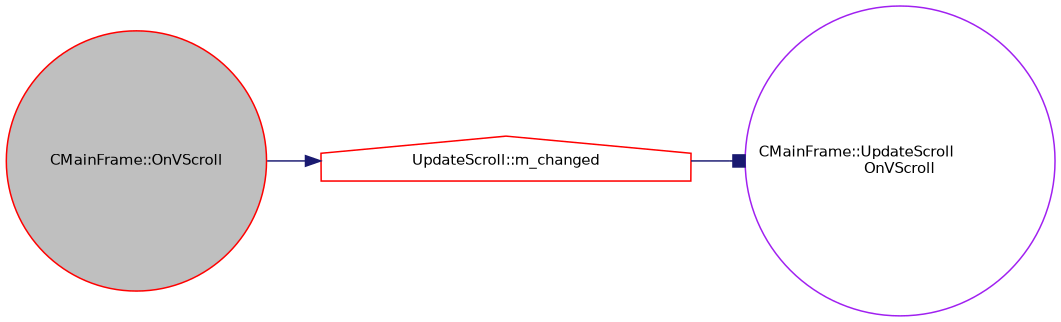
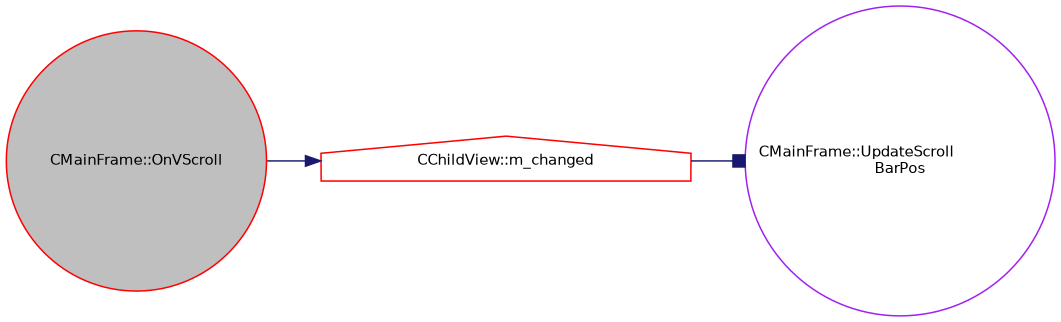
  digraph {
    rankdir=LR
    node [color=red fillcolor=white fontname=Helvetica fontsize=10 shape=circle style=filled]
    edge [color=midnightblue fontname=Helvetica fontsize=10 labelfontname=Helvetica labelfontsize=10 style=solid]
    n1 [fillcolor=grey75 fontcolor=black height=0.2 label="CMainFrame::OnVScroll" width=0.4]
-   n2 [height=0.2 label="UpdateScroll::m_changed" shape=house width=0.4]
-   n3 [color=purple height=0.2 label="CMainFrame::UpdateScroll\lOnVScroll" width=0.4]
+   n2 [height=0.2 label="CChildView::m_changed" shape=house width=0.4]
+   n3 [color=purple height=0.2 label="CMainFrame::UpdateScroll\lBarPos" width=0.4]
    n1 -> n2 [arrowhead=normal]
    n2 -> n3 [arrowhead=box]
  }
